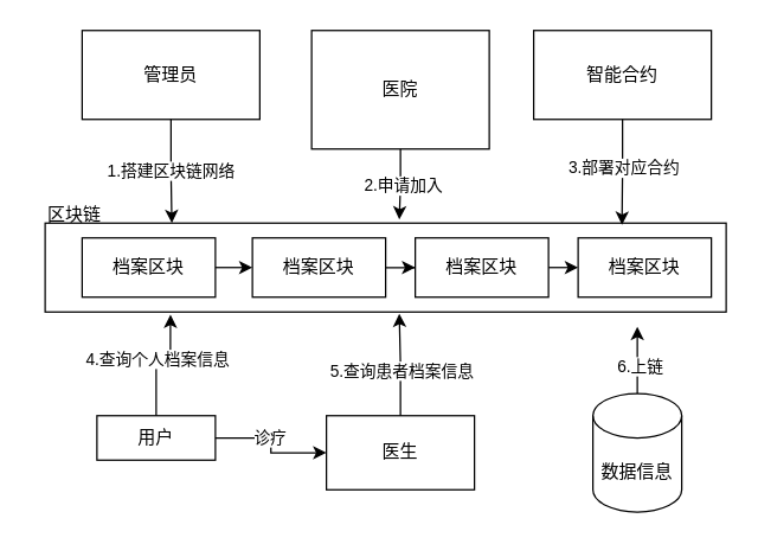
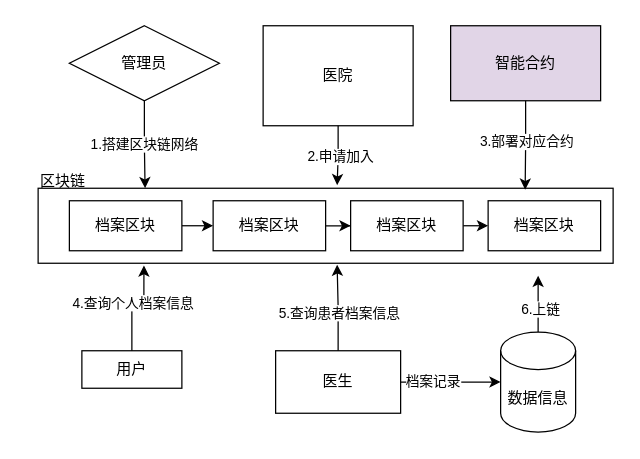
  <mxCell id="0" />
  <mxCell id="1" parent="0" />
  <mxCell id="2" value="医院" style="rounded=0;whiteSpace=wrap;html=1;" vertex="1" parent="1"><mxGeometry x="210" y="20" width="120" height="80" as="geometry" /></mxCell>
  <mxCell id="3" value="" style="rounded=0;whiteSpace=wrap;html=1;" vertex="1" parent="1"><mxGeometry x="30" y="150" width="460" height="60" as="geometry" /></mxCell>
  <mxCell id="4" style="edgeStyle=orthogonalEdgeStyle;rounded=0;orthogonalLoop=1;jettySize=auto;html=1;exitX=1;exitY=0.5;exitDx=0;exitDy=0;entryX=0;entryY=0.5;entryDx=0;entryDy=0;" edge="1" parent="1" source="5" target="7"><mxGeometry relative="1" as="geometry" /></mxCell>
  <mxCell id="5" value="档案区块" style="rounded=0;whiteSpace=wrap;html=1;" vertex="1" parent="1"><mxGeometry x="55" y="160" width="90" height="40" as="geometry" /></mxCell>
  <mxCell id="6" style="edgeStyle=orthogonalEdgeStyle;rounded=0;orthogonalLoop=1;jettySize=auto;html=1;exitX=1;exitY=0.5;exitDx=0;exitDy=0;" edge="1" parent="1" source="7" target="9"><mxGeometry relative="1" as="geometry" /></mxCell>
  <mxCell id="7" value="档案区块" style="rounded=0;whiteSpace=wrap;html=1;" vertex="1" parent="1"><mxGeometry x="170" y="160" width="90" height="40" as="geometry" /></mxCell>
  <mxCell id="8" style="edgeStyle=orthogonalEdgeStyle;rounded=0;orthogonalLoop=1;jettySize=auto;html=1;exitX=1;exitY=0.5;exitDx=0;exitDy=0;entryX=0;entryY=0.5;entryDx=0;entryDy=0;" edge="1" parent="1" source="9" target="10"><mxGeometry relative="1" as="geometry" /></mxCell>
  <mxCell id="9" value="档案区块" style="rounded=0;whiteSpace=wrap;html=1;" vertex="1" parent="1"><mxGeometry x="280" y="160" width="90" height="40" as="geometry" /></mxCell>
  <mxCell id="10" value="档案区块" style="rounded=0;whiteSpace=wrap;html=1;" vertex="1" parent="1"><mxGeometry x="390" y="160" width="90" height="40" as="geometry" /></mxCell>
- <mxCell id="11" value="管理员" style="rounded=0;whiteSpace=wrap;html=1;" vertex="1" parent="1"><mxGeometry x="55" y="20" width="120" height="60" as="geometry" /></mxCell>
- <mxCell id="12" value="智能合约" style="rounded=0;whiteSpace=wrap;html=1;" vertex="1" parent="1"><mxGeometry x="360" y="20" width="120" height="60" as="geometry" /></mxCell>
+ <mxCell id="11" value="管理员" style="rhombus;whiteSpace=wrap;html=1;" vertex="1" parent="1"><mxGeometry x="55" y="20" width="120" height="60" as="geometry" /></mxCell>
+ <mxCell id="12" value="智能合约" style="rounded=0;whiteSpace=wrap;html=1;fillColor=#e1d5e7;" vertex="1" parent="1"><mxGeometry x="360" y="20" width="120" height="60" as="geometry" /></mxCell>
  <mxCell id="13" style="edgeStyle=orthogonalEdgeStyle;rounded=0;orthogonalLoop=1;jettySize=auto;html=1;exitX=0.5;exitY=1;exitDx=0;exitDy=0;entryX=0.186;entryY=-0.001;entryDx=0;entryDy=0;entryPerimeter=0;" edge="1" parent="1" source="11" target="3"><mxGeometry relative="1" as="geometry" /></mxCell>
  <mxCell id="14" value="1.搭建区块链网络" style="edgeLabel;html=1;align=center;verticalAlign=middle;resizable=0;points=[];" vertex="1" connectable="0" parent="13"><mxGeometry x="-0.049" y="-1" relative="1" as="geometry"><mxPoint as="offset" /></mxGeometry></mxCell>
  <mxCell id="15" style="edgeStyle=orthogonalEdgeStyle;rounded=0;orthogonalLoop=1;jettySize=auto;html=1;exitX=0.5;exitY=1;exitDx=0;exitDy=0;entryX=0.52;entryY=-0.041;entryDx=0;entryDy=0;entryPerimeter=0;" edge="1" parent="1" source="2" target="3"><mxGeometry relative="1" as="geometry" /></mxCell>
  <mxCell id="16" value="2.申请加入" style="edgeLabel;html=1;align=center;verticalAlign=middle;resizable=0;points=[];" vertex="1" connectable="0" parent="15"><mxGeometry x="-0.018" y="1" relative="1" as="geometry"><mxPoint as="offset" /></mxGeometry></mxCell>
  <mxCell id="17" style="edgeStyle=orthogonalEdgeStyle;rounded=0;orthogonalLoop=1;jettySize=auto;html=1;exitX=0.5;exitY=1;exitDx=0;exitDy=0;entryX=0.847;entryY=0.019;entryDx=0;entryDy=0;entryPerimeter=0;" edge="1" parent="1" source="12" target="3"><mxGeometry relative="1" as="geometry" /></mxCell>
  <mxCell id="18" value="3.部署对应合约" style="edgeLabel;html=1;align=center;verticalAlign=middle;resizable=0;points=[];" vertex="1" connectable="0" parent="17"><mxGeometry x="-0.09" relative="1" as="geometry"><mxPoint y="-1" as="offset" /></mxGeometry></mxCell>
  <mxCell id="19" value="区块链" style="text;html=1;align=center;verticalAlign=middle;whiteSpace=wrap;rounded=0;" vertex="1" parent="1"><mxGeometry x="20" y="130" width="60" height="30" as="geometry" /></mxCell>
  <mxCell id="20" style="edgeStyle=orthogonalEdgeStyle;rounded=0;orthogonalLoop=1;jettySize=auto;html=1;exitX=0.5;exitY=0;exitDx=0;exitDy=0;exitPerimeter=0;" edge="1" parent="1" source="22"><mxGeometry relative="1" as="geometry"><mxPoint x="430" y="220" as="targetPoint" /></mxGeometry></mxCell>
  <mxCell id="21" value="6.上链" style="edgeLabel;html=1;align=center;verticalAlign=middle;resizable=0;points=[];" vertex="1" connectable="0" parent="20"><mxGeometry x="-0.137" y="-1" relative="1" as="geometry"><mxPoint y="1" as="offset" /></mxGeometry></mxCell>
  <mxCell id="22" value="数据信息" style="shape=cylinder3;whiteSpace=wrap;html=1;boundedLbl=1;backgroundOutline=1;size=15;" vertex="1" parent="1"><mxGeometry x="400" y="265" width="60" height="80" as="geometry" /></mxCell>
- <mxCell id="23" style="edgeStyle=orthogonalEdgeStyle;rounded=0;orthogonalLoop=1;jettySize=auto;html=1;exitX=1;exitY=0.5;exitDx=0;exitDy=0;entryX=0;entryY=0.5;entryDx=0;entryDy=0;" edge="1" parent="1" source="25" target="26"><mxGeometry relative="1" as="geometry" /></mxCell>
- <mxCell id="24" value="诊疗" style="edgeLabel;html=1;align=center;verticalAlign=middle;resizable=0;points=[];" vertex="1" connectable="0" parent="23"><mxGeometry x="-0.153" y="1" relative="1" as="geometry"><mxPoint as="offset" /></mxGeometry></mxCell>
  <mxCell id="25" value="用户" style="rounded=0;whiteSpace=wrap;html=1;" vertex="1" parent="1"><mxGeometry x="65" y="280" width="80" height="30" as="geometry" /></mxCell>
  <mxCell id="26" value="医生" style="rounded=0;whiteSpace=wrap;html=1;" vertex="1" parent="1"><mxGeometry x="220" y="280" width="100" height="50" as="geometry" /></mxCell>
  <mxCell id="27" style="edgeStyle=orthogonalEdgeStyle;rounded=0;orthogonalLoop=1;jettySize=auto;html=1;exitX=0.5;exitY=0;exitDx=0;exitDy=0;entryX=0.52;entryY=1.019;entryDx=0;entryDy=0;entryPerimeter=0;" edge="1" parent="1" source="26" target="3"><mxGeometry relative="1" as="geometry" /></mxCell>
  <mxCell id="28" value="5.查询患者档案信息" style="edgeLabel;html=1;align=center;verticalAlign=middle;resizable=0;points=[];" vertex="1" connectable="0" parent="27"><mxGeometry x="0.261" y="2" relative="1" as="geometry"><mxPoint x="3" y="13" as="offset" /></mxGeometry></mxCell>
  <mxCell id="29" style="edgeStyle=orthogonalEdgeStyle;rounded=0;orthogonalLoop=1;jettySize=auto;html=1;exitX=0.5;exitY=0;exitDx=0;exitDy=0;entryX=0.184;entryY=1.029;entryDx=0;entryDy=0;entryPerimeter=0;" edge="1" parent="1" source="25" target="3"><mxGeometry relative="1" as="geometry" /></mxCell>
  <mxCell id="30" value="4.查询个人档案信息" style="edgeLabel;html=1;align=center;verticalAlign=middle;resizable=0;points=[];" vertex="1" connectable="0" parent="29"><mxGeometry x="-0.108" y="4" relative="1" as="geometry"><mxPoint as="offset" /></mxGeometry></mxCell>
+ <mxCell id="31" style="edgeStyle=orthogonalEdgeStyle;rounded=0;orthogonalLoop=1;jettySize=auto;html=1;exitX=1;exitY=0.5;exitDx=0;exitDy=0;entryX=0;entryY=0.5;entryDx=0;entryDy=0;entryPerimeter=0;" edge="1" parent="1" source="26" target="22"><mxGeometry relative="1" as="geometry" /></mxCell>
+ <mxCell id="32" value="档案记录" style="edgeLabel;html=1;align=center;verticalAlign=middle;resizable=0;points=[];" vertex="1" connectable="0" parent="31"><mxGeometry x="-0.377" y="1" relative="1" as="geometry"><mxPoint as="offset" /></mxGeometry></mxCell>
